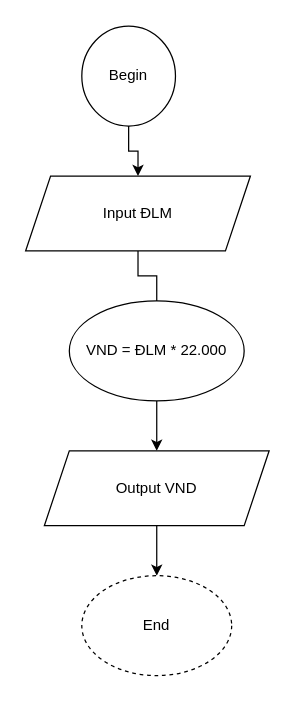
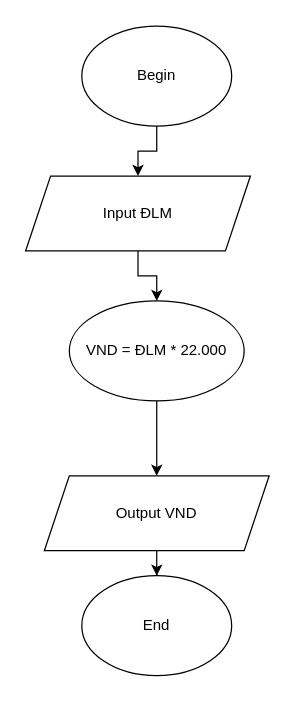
  <mxCell id="0" />
  <mxCell id="1" parent="0" />
  <mxCell id="2" value="" style="edgeStyle=orthogonalEdgeStyle;rounded=0;orthogonalLoop=1;jettySize=auto;html=1;" edge="1" parent="1" source="3" target="5"><mxGeometry relative="1" as="geometry" /></mxCell>
- <mxCell id="3" value="Begin" style="ellipse;whiteSpace=wrap;html=1;" vertex="1" parent="1"><mxGeometry x="65" y="20" width="75" height="80" as="geometry" /></mxCell>
- <mxCell id="4" value="" style="edgeStyle=orthogonalEdgeStyle;rounded=0;orthogonalLoop=1;jettySize=auto;html=1;endArrow=none;" edge="1" parent="1" source="5" target="7"><mxGeometry relative="1" as="geometry" /></mxCell>
+ <mxCell id="3" value="Begin" style="ellipse;whiteSpace=wrap;html=1;" vertex="1" parent="1"><mxGeometry x="65" y="20" width="120" height="80" as="geometry" /></mxCell>
+ <mxCell id="4" value="" style="edgeStyle=orthogonalEdgeStyle;rounded=0;orthogonalLoop=1;jettySize=auto;html=1;" edge="1" parent="1" source="5" target="7"><mxGeometry relative="1" as="geometry" /></mxCell>
  <mxCell id="5" value="Input ĐLM" style="shape=parallelogram;perimeter=parallelogramPerimeter;whiteSpace=wrap;html=1;fixedSize=1;" vertex="1" parent="1"><mxGeometry x="20" y="140" width="180" height="60" as="geometry" /></mxCell>
  <mxCell id="6" value="" style="edgeStyle=orthogonalEdgeStyle;rounded=0;orthogonalLoop=1;jettySize=auto;html=1;" edge="1" parent="1" source="7" target="9"><mxGeometry relative="1" as="geometry" /></mxCell>
  <mxCell id="7" value="VND = ĐLM * 22.000" style="ellipse;whiteSpace=wrap;html=1;" vertex="1" parent="1"><mxGeometry x="55" y="240" width="140" height="80" as="geometry" /></mxCell>
  <mxCell id="8" value="" style="edgeStyle=orthogonalEdgeStyle;rounded=0;orthogonalLoop=1;jettySize=auto;html=1;" edge="1" parent="1" source="9" target="10"><mxGeometry relative="1" as="geometry" /></mxCell>
- <mxCell id="9" value="Output VND" style="shape=parallelogram;perimeter=parallelogramPerimeter;whiteSpace=wrap;html=1;fixedSize=1;" vertex="1" parent="1"><mxGeometry x="35" y="360" width="180" height="60" as="geometry" /></mxCell>
- <mxCell id="10" value="End" style="ellipse;whiteSpace=wrap;html=1;dashed=1;" vertex="1" parent="1"><mxGeometry x="65" y="460" width="120" height="80" as="geometry" /></mxCell>
+ <mxCell id="9" value="Output VND" style="shape=parallelogram;perimeter=parallelogramPerimeter;whiteSpace=wrap;html=1;fixedSize=1;" vertex="1" parent="1"><mxGeometry x="35" y="380" width="180" height="60" as="geometry" /></mxCell>
+ <mxCell id="10" value="End" style="ellipse;whiteSpace=wrap;html=1;" vertex="1" parent="1"><mxGeometry x="65" y="460" width="120" height="80" as="geometry" /></mxCell>
